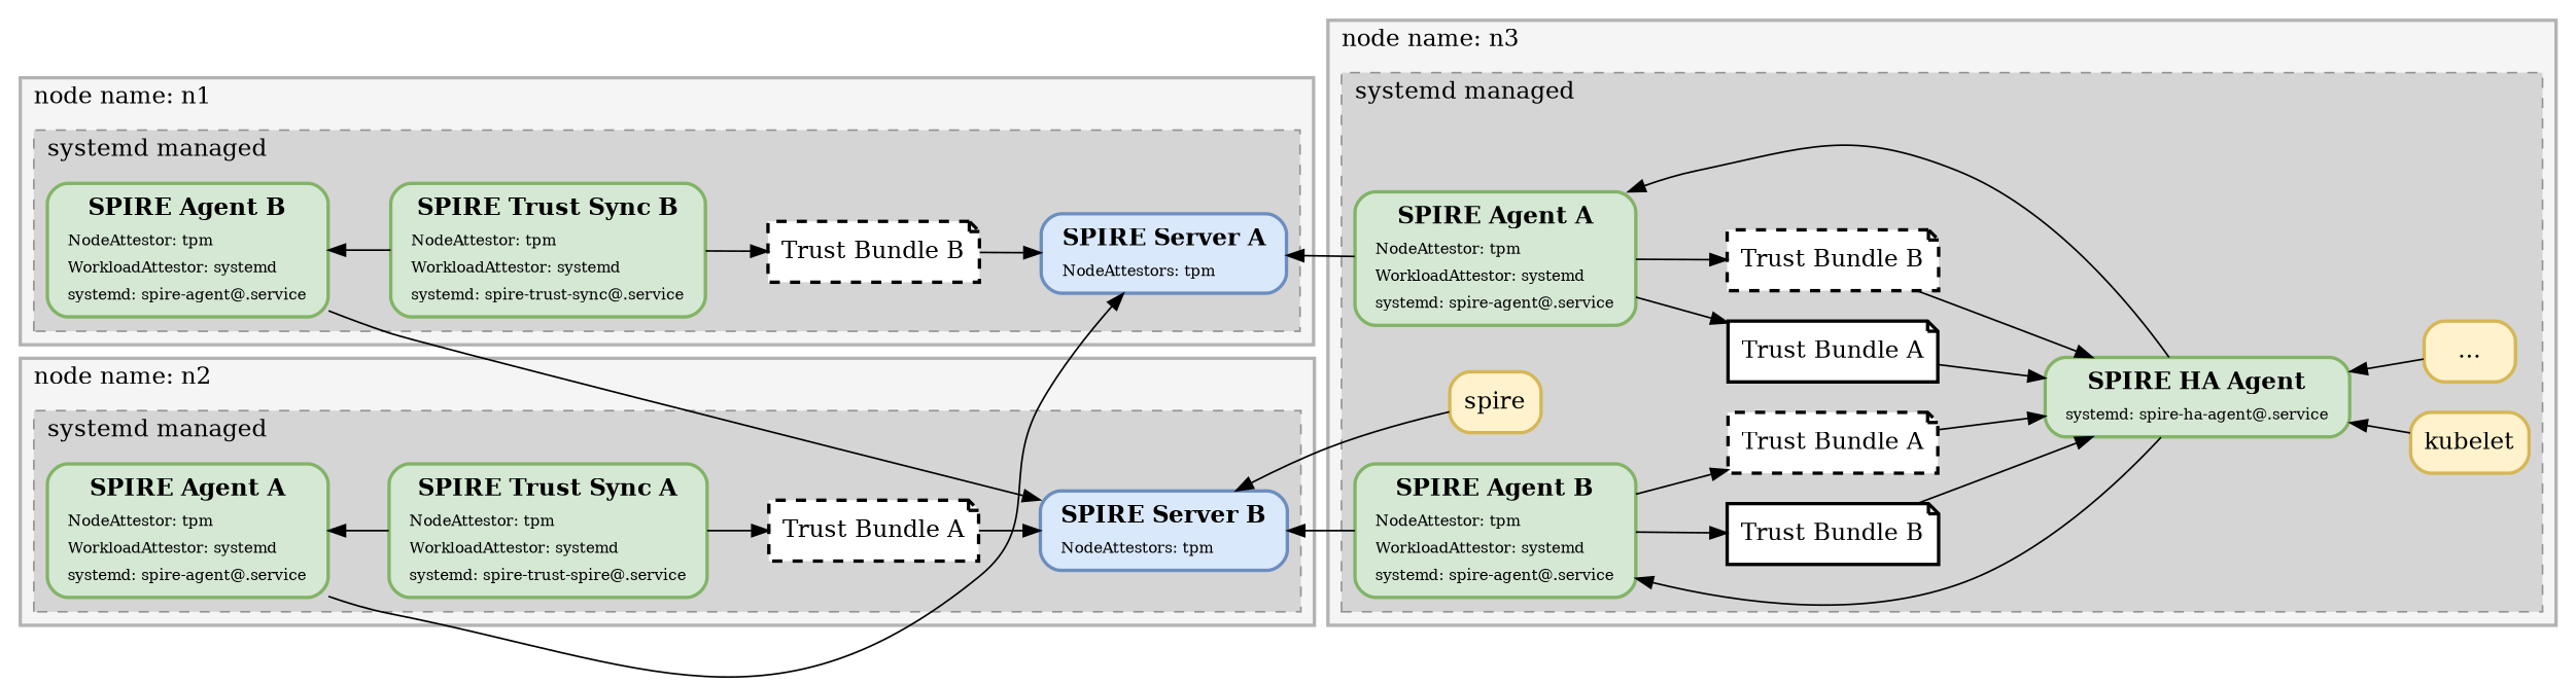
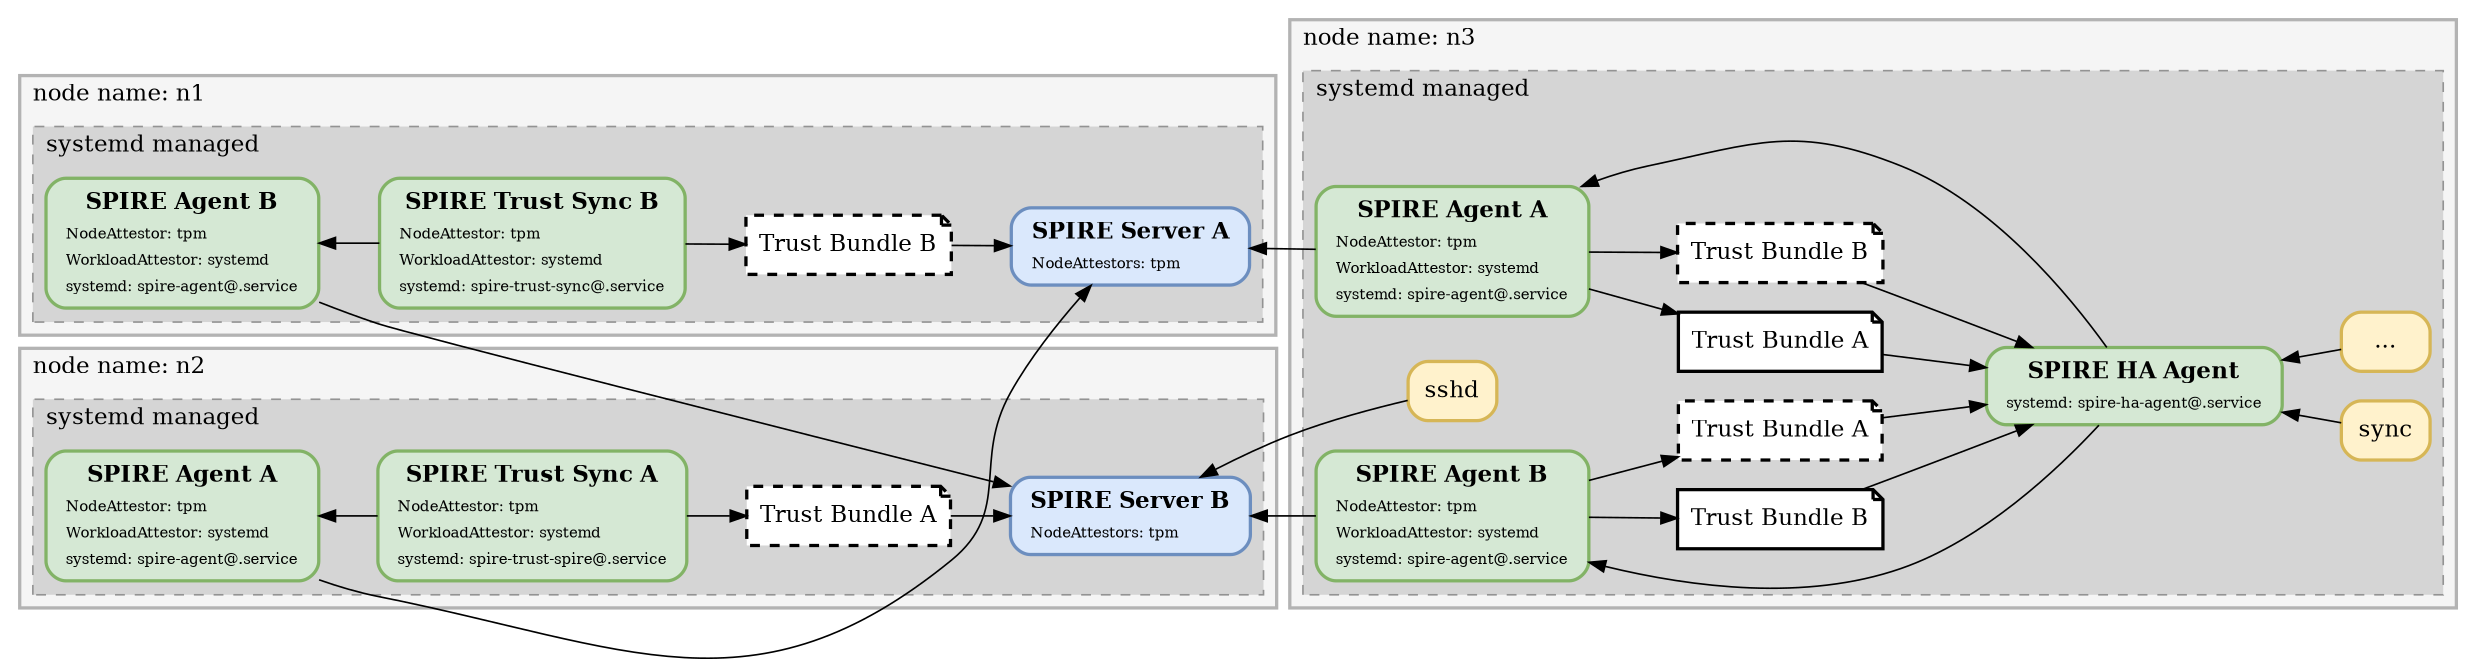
  digraph {
    rankdir=LR
    node [color="#82b366" fillcolor="#d5e8d4" shape=record style="rounded,solid,filled,bold"]
    n1 [color="#6c8ebf" fillcolor="#dae8fc" label=<<table border="0"><tr><td><b>SPIRE Server B</b></td></tr><tr><td align="left"><font point-size="9">NodeAttestors: tpm</font></td></tr></table>>]
    n2 [label=<<table border="0"><tr><td><b>SPIRE Agent A</b></td></tr><tr><td align="left"><font point-size="9">NodeAttestor: tpm</font></td></tr><tr><td align="left"><font point-size="9">WorkloadAttestor: systemd</font></td></tr><tr><td align="left"><font point-size="9">systemd: spire-agent@.service</font></td></tr></table>>]
    n3 [label=<<table border="0"><tr><td><b>SPIRE Trust Sync A</b></td></tr><tr><td align="left"><font point-size="9">NodeAttestor: tpm</font></td></tr><tr><td align="left"><font point-size="9">WorkloadAttestor: systemd</font></td></tr><tr><td align="left"><font point-size="9">systemd: spire-trust-spire@.service</font></td></tr></table>>]
    n4 [fillcolor="#ffffff" label="Trust Bundle A" shape=note style="rounded,dashed,filled,bold" color=""]
    n5 [color="#6c8ebf" fillcolor="#dae8fc" label=<<table border="0"><tr><td><b>SPIRE Server A</b></td></tr><tr><td align="left"><font point-size="9">NodeAttestors: tpm</font></td></tr></table>>]
    n6 [label=<<table border="0"><tr><td><b>SPIRE Agent B</b></td></tr><tr><td align="left"><font point-size="9">NodeAttestor: tpm</font></td></tr><tr><td align="left"><font point-size="9">WorkloadAttestor: systemd</font></td></tr><tr><td align="left"><font point-size="9">systemd: spire-agent@.service</font></td></tr></table>>]
    n7 [label=<<table border="0"><tr><td><b>SPIRE Trust Sync B</b></td></tr><tr><td align="left"><font point-size="9">NodeAttestor: tpm</font></td></tr><tr><td align="left"><font point-size="9">WorkloadAttestor: systemd</font></td></tr><tr><td align="left"><font point-size="9">systemd: spire-trust-sync@.service</font></td></tr></table>>]
    n8 [fillcolor="#ffffff" label="Trust Bundle B" shape=note style="rounded,dashed,filled,bold" color=""]
    n9 [fillcolor="#ffffff" label="Trust Bundle B" shape=note style="rounded,dashed,filled,bold" color=""]
    n10 [fillcolor="#ffffff" label="Trust Bundle A" shape=note color=""]
    n11 [fillcolor="#ffffff" label="Trust Bundle A" shape=note style="rounded,dashed,filled,bold" color=""]
    n12 [fillcolor="#ffffff" label="Trust Bundle B" shape=note color=""]
    n13 [label=<<table border="0"><tr><td><b>SPIRE HA Agent</b></td></tr><tr><td align="left"><font point-size="9">systemd: spire-ha-agent@.service</font></td></tr></table>>]
    n14 [label=<<table border="0"><tr><td><b>SPIRE Agent A</b></td></tr><tr><td align="left"><font point-size="9">NodeAttestor: tpm</font></td></tr><tr><td align="left"><font point-size="9">WorkloadAttestor: systemd</font></td></tr><tr><td align="left"><font point-size="9">systemd: spire-agent@.service</font></td></tr></table>>]
    n15 [label=<<table border="0"><tr><td><b>SPIRE Agent B</b></td></tr><tr><td align="left"><font point-size="9">NodeAttestor: tpm</font></td></tr><tr><td align="left"><font point-size="9">WorkloadAttestor: systemd</font></td></tr><tr><td align="left"><font point-size="9">systemd: spire-agent@.service</font></td></tr></table>>]
-   n16 [color="#d6b656" fillcolor="#fff2cc" label=spire shape=box]
-   n17 [color="#d6b656" fillcolor="#fff2cc" label=kubelet shape=box]
+   n16 [color="#d6b656" fillcolor="#fff2cc" label=sshd shape=box]
+   n17 [color="#d6b656" fillcolor="#fff2cc" label=sync shape=box]
    n18 [color="#d6b656" fillcolor="#fff2cc" label="..." shape=box]
    subgraph cluster_1 {
      color="#b3b3b3"
      fillcolor="#f5f5f5"
      label="node name: n2"
      labeljust=l
      style="filled,solid,bold"
      subgraph cluster_2 {
        color="#939393"
        fillcolor="#d5d5d5"
        label="systemd managed"
        labeljust=l
        style="dashed,filled"
        n1
        n2
        n3
        n4
      }
    }
    subgraph cluster_3 {
      color="#b3b3b3"
      fillcolor="#f5f5f5"
      label="node name: n1"
      labeljust=l
      style="filled,solid,bold"
      subgraph cluster_4 {
        color="#939393"
        fillcolor="#d5d5d5"
        label="systemd managed"
        labeljust=l
        style="dashed,filled"
        n5
        n6
        n7
        n8
      }
    }
    subgraph cluster_5 {
      color="#b3b3b3"
      fillcolor="#f5f5f5"
      label="node name: n3"
      labeljust=l
      style="filled,solid,bold"
      subgraph cluster_6 {
        color="#939393"
        fillcolor="#d5d5d5"
        label="systemd managed"
        labeljust=l
        style="dashed,filled"
        n14
        n15
        n16
        n17
        n18
        subgraph cluster_7 {
          color="#939393"
          fillcolor="#d5d5d5"
          label="systemd managed"
          labeljust=l
          style=invis
          n13
          subgraph cluster_8 {
            color="#939393"
            fillcolor="#d5d5d5"
            label="systemd managed"
            labeljust=l
            style=invis
            n9
            n10
            n11
            n12
          }
        }
      }
    }
    n1 -> n15 [dir=back]
    n1 -> n16 [dir=back]
    n2 -> n3 [dir=back]
    n2 -> n5 [constraint=false]
    n3 -> n4
    n4 -> n1
    n5 -> n14 [dir=back]
    n6 -> n1 [constraint=false]
    n6 -> n7 [dir=back]
    n7 -> n8
    n8 -> n5
    n9 -> n13
    n10 -> n13
    n11 -> n13
    n12 -> n13
    n13 -> n17 [dir=back]
    n13 -> n18 [dir=back]
    n14 -> n9
    n14 -> n10
    n14 -> n13 [dir=back]
    n15 -> n11
    n15 -> n12
    n15 -> n13 [dir=back]
  }
